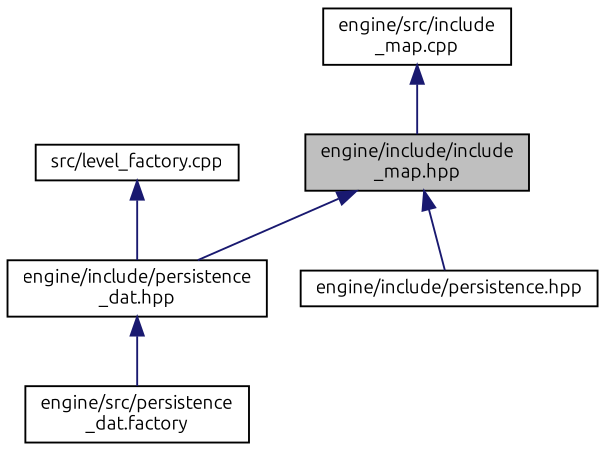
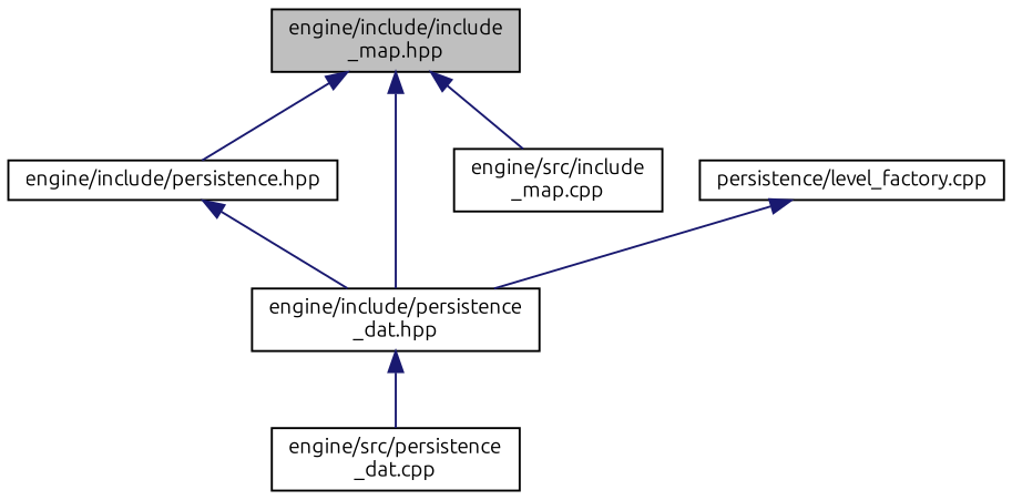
  digraph {
    fontname=Ubuntu
    node [color=black fillcolor=white fontname=Ubuntu fontsize=10 shape=record style=filled]
    edge [color=midnightblue dir=back fontname=Ubuntu fontsize=10 labelfontname=Helvetica labelfontsize=10 style=solid]
    n1 [fillcolor=grey75 fontcolor=black height=0.2 label="engine/include/include\l_map.hpp" width=0.4]
    n2 [height=0.2 label="engine/include/persistence.hpp" width=0.4]
    n3 [height=0.2 label="engine/include/persistence\l_dat.hpp" width=0.4]
    n4 [height=0.2 label="engine/src/include\l_map.cpp" width=0.4]
-   n5 [height=0.2 label="engine/src/persistence\l_dat.factory" width=0.4]
-   n6 [height=0.2 label="src/level_factory.cpp" width=0.4]
+   n5 [height=0.2 label="engine/src/persistence\l_dat.cpp" width=0.4]
+   n6 [height=0.2 label="persistence/level_factory.cpp" width=0.4]
    n1 -> n2
    n1 -> n3
-   n4 -> n1
+   n1 -> n4
+   n2 -> n3
    n3 -> n5
    n6 -> n3
  }
